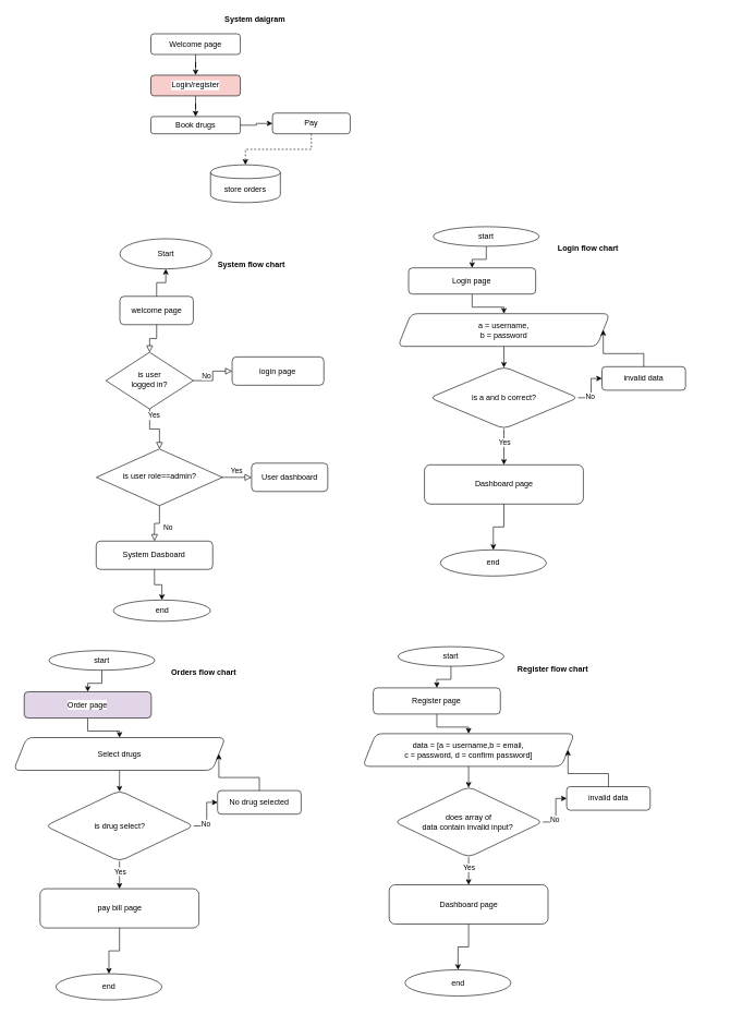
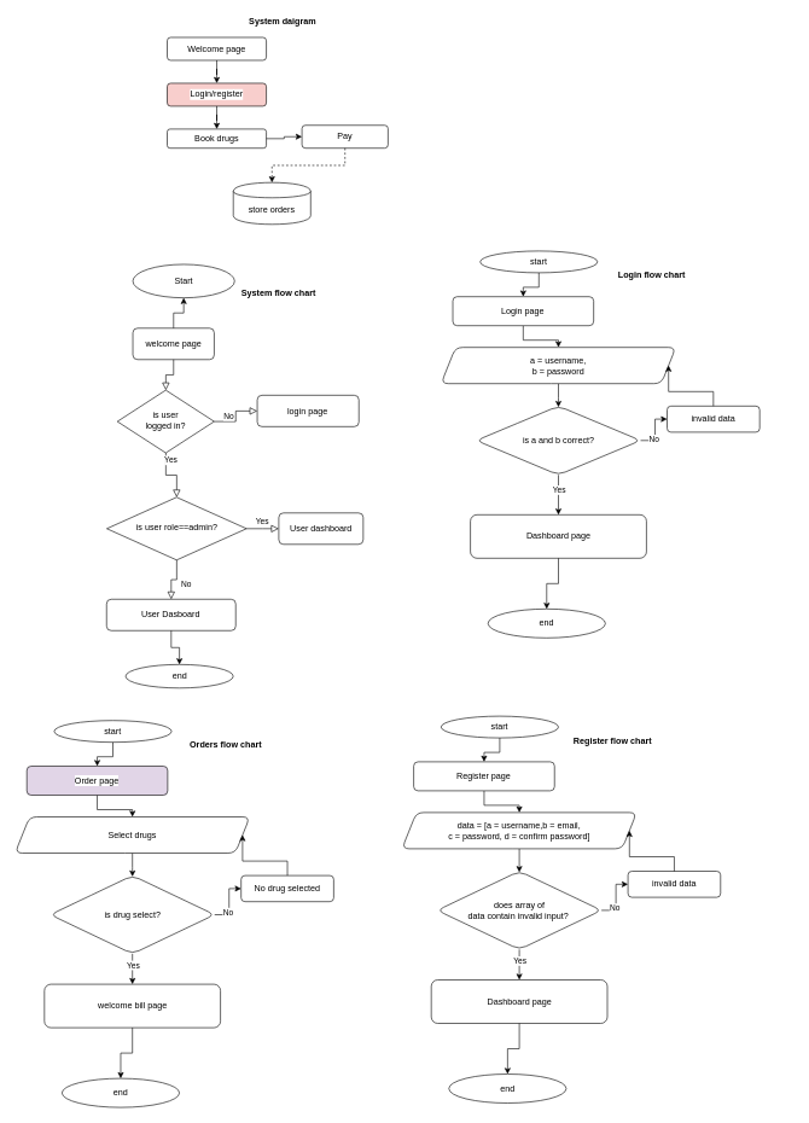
  <mxCell id="0" />
  <mxCell id="1" parent="0" />
  <mxCell id="2" value="" style="group;labelBackgroundColor=#ffffff;html=1;fillColor=#ffffff;" vertex="1" connectable="0" parent="1"><mxGeometry x="230" y="20" width="342" height="300" as="geometry" /></mxCell>
  <mxCell id="3" value="" style="group;labelBackgroundColor=#ffffff;html=1;" vertex="1" connectable="0" parent="2"><mxGeometry y="31.16" width="342" height="268.84" as="geometry" /></mxCell>
  <mxCell id="4" value="Welcome page" style="rounded=1;whiteSpace=wrap;html=1;labelBackgroundColor=#ffffff;" vertex="1" parent="3"><mxGeometry width="136.8" height="31.628" as="geometry" /></mxCell>
  <mxCell id="5" value="Login/register" style="whiteSpace=wrap;html=1;rounded=1;labelBackgroundColor=#ffffff;fillColor=#f8cecc;" vertex="1" parent="3"><mxGeometry y="63.256" width="136.8" height="31.628" as="geometry" /></mxCell>
  <mxCell id="6" value="" style="edgeStyle=orthogonalEdgeStyle;rounded=0;orthogonalLoop=1;jettySize=auto;html=1;labelBackgroundColor=#ffffff;" edge="1" parent="3" source="4" target="5"><mxGeometry relative="1" as="geometry" /></mxCell>
  <mxCell id="7" value="Book drugs" style="whiteSpace=wrap;html=1;rounded=1;labelBackgroundColor=#ffffff;" vertex="1" parent="3"><mxGeometry y="126.513" width="136.8" height="26.357" as="geometry" /></mxCell>
  <mxCell id="8" value="" style="edgeStyle=orthogonalEdgeStyle;rounded=0;orthogonalLoop=1;jettySize=auto;html=1;labelBackgroundColor=#ffffff;" edge="1" parent="3" source="5" target="7"><mxGeometry relative="1" as="geometry" /></mxCell>
  <mxCell id="9" value="Pay" style="whiteSpace=wrap;html=1;rounded=1;labelBackgroundColor=#ffffff;" vertex="1" parent="3"><mxGeometry x="186.0" y="121.243" width="118.8" height="31.628" as="geometry" /></mxCell>
  <mxCell id="10" value="" style="edgeStyle=orthogonalEdgeStyle;rounded=0;orthogonalLoop=1;jettySize=auto;html=1;labelBackgroundColor=#ffffff;" edge="1" parent="3" source="7" target="9"><mxGeometry relative="1" as="geometry" /></mxCell>
  <mxCell id="11" value="store orders" style="shape=cylinder;whiteSpace=wrap;html=1;boundedLbl=1;backgroundOutline=1;rounded=1;labelBackgroundColor=#ffffff;" vertex="1" parent="3"><mxGeometry x="91.2" y="200.31" width="106.8" height="57.69" as="geometry" /></mxCell>
  <mxCell id="12" value="" style="edgeStyle=orthogonalEdgeStyle;rounded=0;orthogonalLoop=1;jettySize=auto;html=1;labelBackgroundColor=#ffffff;dashed=1;" edge="1" parent="3" source="9" target="11"><mxGeometry relative="1" as="geometry" /></mxCell>
  <mxCell id="13" value="&lt;b&gt;System daigram&lt;/b&gt;" style="text;html=1;strokeColor=none;fillColor=none;align=center;verticalAlign=middle;whiteSpace=wrap;rounded=0;labelBackgroundColor=#ffffff;" vertex="1" parent="2"><mxGeometry x="91.2" width="136.8" height="20.772" as="geometry" /></mxCell>
  <mxCell id="14" value="" style="group;labelBackgroundColor=#ffffff;html=1;fillColor=#ffffff;" vertex="1" connectable="0" parent="1"><mxGeometry x="128" y="352" width="416" height="606" as="geometry" /></mxCell>
  <mxCell id="15" value="" style="group;labelBackgroundColor=#ffffff;html=1;" vertex="1" connectable="0" parent="14"><mxGeometry y="12.441" width="416" height="584.746" as="geometry" /></mxCell>
  <mxCell id="16" value="" style="group;labelBackgroundColor=#ffffff;html=1;" vertex="1" connectable="0" parent="15"><mxGeometry width="416.0" height="498.117" as="geometry" /></mxCell>
  <mxCell id="17" value="" style="group;labelBackgroundColor=#ffffff;html=1;" vertex="1" connectable="0" parent="16"><mxGeometry x="-11.429" y="18.206" width="416.0" height="498.117" as="geometry" /></mxCell>
  <mxCell id="18" value="" style="group;labelBackgroundColor=#ffffff;html=1;" vertex="1" connectable="0" parent="17"><mxGeometry y="10.829" width="416.0" height="487.288" as="geometry" /></mxCell>
  <mxCell id="19" value="" style="group;labelBackgroundColor=#ffffff;html=1;" vertex="1" connectable="0" parent="18"><mxGeometry y="21.657" width="416.0" height="465.631" as="geometry" /></mxCell>
  <mxCell id="20" value="welcome page" style="rounded=1;whiteSpace=wrap;html=1;fontSize=12;glass=0;strokeWidth=1;shadow=0;labelBackgroundColor=#ffffff;" parent="19" vertex="1"><mxGeometry x="66" y="37.36" width="112.29" height="43.31" as="geometry" /></mxCell>
  <mxCell id="21" value="is user &lt;br&gt;logged in?" style="rhombus;whiteSpace=wrap;html=1;shadow=0;fontFamily=Helvetica;fontSize=12;align=center;strokeWidth=1;spacing=6;spacingTop=-4;labelBackgroundColor=#ffffff;" parent="19" vertex="1"><mxGeometry x="44.58" y="122.87" width="133.71" height="86.63" as="geometry" /></mxCell>
  <mxCell id="22" value="" style="rounded=0;html=1;jettySize=auto;orthogonalLoop=1;fontSize=11;endArrow=block;endFill=0;endSize=8;strokeWidth=1;shadow=0;labelBackgroundColor=#ffffff;edgeStyle=orthogonalEdgeStyle;" parent="19" source="20" target="21" edge="1"><mxGeometry relative="1" as="geometry" /></mxCell>
  <mxCell id="23" value="login page" style="rounded=1;whiteSpace=wrap;html=1;fontSize=12;glass=0;strokeWidth=1;shadow=0;labelBackgroundColor=#ffffff;" parent="19" vertex="1"><mxGeometry x="237.71" y="129.94" width="140.29" height="43.31" as="geometry" /></mxCell>
  <mxCell id="24" value="No" style="edgeStyle=orthogonalEdgeStyle;rounded=0;html=1;jettySize=auto;orthogonalLoop=1;fontSize=11;endArrow=block;endFill=0;endSize=8;strokeWidth=1;shadow=0;labelBackgroundColor=#ffffff;" parent="19" source="21" target="23" edge="1"><mxGeometry y="10" relative="1" as="geometry"><mxPoint as="offset" /></mxGeometry></mxCell>
  <mxCell id="25" value="is user role==admin?" style="rhombus;whiteSpace=wrap;html=1;shadow=0;fontFamily=Helvetica;fontSize=12;align=center;strokeWidth=1;spacing=6;spacingTop=-4;labelBackgroundColor=#ffffff;" parent="19" vertex="1"><mxGeometry x="30" y="270.72" width="192.86" height="86.63" as="geometry" /></mxCell>
  <mxCell id="26" value="Yes" style="rounded=0;html=1;jettySize=auto;orthogonalLoop=1;fontSize=11;endArrow=block;endFill=0;endSize=8;strokeWidth=1;shadow=0;labelBackgroundColor=#ffffff;edgeStyle=orthogonalEdgeStyle;" parent="19" source="21" target="25" edge="1"><mxGeometry y="20" relative="1" as="geometry"><mxPoint as="offset" /></mxGeometry></mxCell>
- <mxCell id="27" value="System Dasboard" style="rounded=1;whiteSpace=wrap;html=1;fontSize=12;glass=0;strokeWidth=1;shadow=0;labelBackgroundColor=#ffffff;" parent="19" vertex="1"><mxGeometry x="29.714" y="411.488" width="178.286" height="43.315" as="geometry" /></mxCell>
+ <mxCell id="27" value="User Dasboard" style="rounded=1;whiteSpace=wrap;html=1;fontSize=12;glass=0;strokeWidth=1;shadow=0;labelBackgroundColor=#ffffff;" parent="19" vertex="1"><mxGeometry x="29.714" y="411.488" width="178.286" height="43.315" as="geometry" /></mxCell>
  <mxCell id="28" value="No" style="rounded=0;html=1;jettySize=auto;orthogonalLoop=1;fontSize=11;endArrow=block;endFill=0;endSize=8;strokeWidth=1;shadow=0;labelBackgroundColor=#ffffff;edgeStyle=orthogonalEdgeStyle;" parent="19" source="25" target="27" edge="1"><mxGeometry x="0.333" y="20" relative="1" as="geometry"><mxPoint as="offset" /></mxGeometry></mxCell>
  <mxCell id="29" value="User dashboard" style="rounded=1;whiteSpace=wrap;html=1;fontSize=12;glass=0;strokeWidth=1;shadow=0;labelBackgroundColor=#ffffff;" parent="19" vertex="1"><mxGeometry x="267.43" y="292.37" width="116.57" height="43.31" as="geometry" /></mxCell>
  <mxCell id="30" value="Yes" style="edgeStyle=orthogonalEdgeStyle;rounded=0;html=1;jettySize=auto;orthogonalLoop=1;fontSize=11;endArrow=block;endFill=0;endSize=8;strokeWidth=1;shadow=0;labelBackgroundColor=#ffffff;" parent="19" source="25" target="29" edge="1"><mxGeometry y="10" relative="1" as="geometry"><mxPoint as="offset" /></mxGeometry></mxCell>
  <mxCell id="31" value="&lt;b&gt;System flow chart&lt;/b&gt;" style="text;html=1;strokeColor=none;fillColor=none;align=center;verticalAlign=middle;whiteSpace=wrap;rounded=0;labelBackgroundColor=#ffffff;" vertex="1" parent="18"><mxGeometry x="178.286" width="178.286" height="21.657" as="geometry" /></mxCell>
  <mxCell id="32" value="end" style="ellipse;whiteSpace=wrap;html=1;rounded=1;shadow=0;strokeWidth=1;glass=0;labelBackgroundColor=#ffffff;" vertex="1" parent="15"><mxGeometry x="44.571" y="552.26" width="148.571" height="32.486" as="geometry" /></mxCell>
  <mxCell id="33" value="" style="edgeStyle=orthogonalEdgeStyle;rounded=0;orthogonalLoop=1;jettySize=auto;html=1;labelBackgroundColor=#ffffff;" edge="1" parent="15" source="27" target="32"><mxGeometry relative="1" as="geometry" /></mxCell>
  <mxCell id="34" value="Start" style="ellipse;whiteSpace=wrap;html=1;rounded=1;shadow=0;strokeWidth=1;glass=0;labelBackgroundColor=#ffffff;" vertex="1" parent="14"><mxGeometry x="54.573" y="12.44" width="140.408" height="46.137" as="geometry" /></mxCell>
  <mxCell id="35" value="" style="edgeStyle=orthogonalEdgeStyle;rounded=0;orthogonalLoop=1;jettySize=auto;html=1;labelBackgroundColor=#ffffff;" edge="1" parent="14" source="20" target="34"><mxGeometry relative="1" as="geometry" /></mxCell>
  <mxCell id="36" value="" style="group;labelBackgroundColor=#ffffff;html=1;fillColor=#ffffff;" vertex="1" connectable="0" parent="1"><mxGeometry x="608" y="340" width="486" height="540" as="geometry" /></mxCell>
  <mxCell id="37" value="" style="group;container=1;labelBackgroundColor=#ffffff;html=1;" vertex="1" connectable="0" parent="36"><mxGeometry y="10" width="486" height="460" as="geometry"><mxRectangle x="380" y="400" width="50" height="40" as="alternateBounds" /></mxGeometry></mxCell>
  <mxCell id="38" value="" style="edgeStyle=orthogonalEdgeStyle;rounded=0;orthogonalLoop=1;jettySize=auto;html=1;labelBackgroundColor=#ffffff;" edge="1" parent="37" source="39" target="41"><mxGeometry relative="1" as="geometry" /></mxCell>
  <mxCell id="39" value="Login page" style="rounded=1;whiteSpace=wrap;html=1;fontSize=12;glass=0;strokeWidth=1;shadow=0;labelBackgroundColor=#ffffff;" vertex="1" parent="37"><mxGeometry x="16.2" y="59" width="194.4" height="40" as="geometry" /></mxCell>
  <mxCell id="40" value="" style="edgeStyle=orthogonalEdgeStyle;rounded=0;orthogonalLoop=1;jettySize=auto;html=1;labelBackgroundColor=#ffffff;" edge="1" parent="37" source="41"><mxGeometry relative="1" as="geometry"><mxPoint x="162" y="211.5" as="targetPoint" /></mxGeometry></mxCell>
  <mxCell id="41" value="a = username,&lt;br&gt;b = password&lt;br&gt;" style="shape=parallelogram;perimeter=parallelogramPerimeter;whiteSpace=wrap;html=1;fixedSize=1;rounded=1;shadow=0;strokeWidth=1;glass=0;labelBackgroundColor=#ffffff;" vertex="1" parent="37"><mxGeometry y="129" width="324" height="50" as="geometry" /></mxCell>
  <mxCell id="42" value="" style="edgeStyle=orthogonalEdgeStyle;rounded=0;orthogonalLoop=1;jettySize=auto;html=1;labelBackgroundColor=#ffffff;" edge="1" parent="37" source="44" target="45"><mxGeometry relative="1" as="geometry" /></mxCell>
  <mxCell id="43" value="Yes" style="edgeLabel;html=1;align=center;verticalAlign=middle;resizable=0;points=[];labelBackgroundColor=#ffffff;" vertex="1" connectable="0" parent="42"><mxGeometry x="-0.322" relative="1" as="geometry"><mxPoint y="1" as="offset" /></mxGeometry></mxCell>
  <mxCell id="44" value="is a and b correct?" style="rhombus;whiteSpace=wrap;html=1;rounded=1;shadow=0;strokeWidth=1;glass=0;labelBackgroundColor=#ffffff;" vertex="1" parent="37"><mxGeometry x="48.6" y="210" width="226.8" height="95" as="geometry" /></mxCell>
  <mxCell id="45" value="Dashboard page" style="whiteSpace=wrap;html=1;rounded=1;shadow=0;strokeWidth=1;glass=0;labelBackgroundColor=#ffffff;" vertex="1" parent="37"><mxGeometry x="40.5" y="360" width="243" height="60" as="geometry" /></mxCell>
  <mxCell id="46" value="&lt;b&gt;Login flow chart&lt;/b&gt;" style="text;html=1;strokeColor=none;fillColor=none;align=center;verticalAlign=middle;whiteSpace=wrap;rounded=0;labelBackgroundColor=#ffffff;" vertex="1" parent="37"><mxGeometry x="194.4" y="20" width="194.4" height="20" as="geometry" /></mxCell>
  <mxCell id="47" value="start" style="ellipse;whiteSpace=wrap;html=1;labelBackgroundColor=#ffffff;" vertex="1" parent="36"><mxGeometry x="54.0" y="6" width="162" height="30" as="geometry" /></mxCell>
  <mxCell id="48" style="edgeStyle=orthogonalEdgeStyle;rounded=0;orthogonalLoop=1;jettySize=auto;html=1;exitX=0.5;exitY=1;exitDx=0;exitDy=0;labelBackgroundColor=#ffffff;" edge="1" parent="36" source="47" target="39"><mxGeometry relative="1" as="geometry" /></mxCell>
  <mxCell id="49" value="end" style="ellipse;whiteSpace=wrap;html=1;rounded=1;shadow=0;strokeWidth=1;glass=0;labelBackgroundColor=#ffffff;" vertex="1" parent="36"><mxGeometry x="64.8" y="500" width="162" height="40" as="geometry" /></mxCell>
  <mxCell id="50" value="" style="edgeStyle=orthogonalEdgeStyle;rounded=0;orthogonalLoop=1;jettySize=auto;html=1;labelBackgroundColor=#ffffff;" edge="1" parent="36" source="45" target="49"><mxGeometry relative="1" as="geometry" /></mxCell>
  <mxCell id="51" value="invalid data" style="whiteSpace=wrap;html=1;rounded=1;shadow=0;strokeWidth=1;glass=0;labelBackgroundColor=#ffffff;" vertex="1" parent="36"><mxGeometry x="312" y="220" width="127.8" height="36" as="geometry" /></mxCell>
  <mxCell id="52" style="edgeStyle=orthogonalEdgeStyle;rounded=0;orthogonalLoop=1;jettySize=auto;html=1;exitX=1;exitY=0.5;exitDx=0;exitDy=0;labelBackgroundColor=#ffffff;" edge="1" parent="36" source="44" target="51"><mxGeometry relative="1" as="geometry" /></mxCell>
  <mxCell id="53" value="No" style="edgeLabel;html=1;align=center;verticalAlign=middle;resizable=0;points=[];labelBackgroundColor=#ffffff;" vertex="1" connectable="0" parent="52"><mxGeometry x="-0.311" y="2" relative="1" as="geometry"><mxPoint y="1" as="offset" /></mxGeometry></mxCell>
  <mxCell id="54" style="edgeStyle=orthogonalEdgeStyle;rounded=0;orthogonalLoop=1;jettySize=auto;html=1;exitX=0.5;exitY=0;exitDx=0;exitDy=0;entryX=1;entryY=0.5;entryDx=0;entryDy=0;labelBackgroundColor=#ffffff;" edge="1" parent="36" source="51" target="41"><mxGeometry relative="1" as="geometry" /></mxCell>
  <mxCell id="55" value="" style="group;labelBackgroundColor=#ffffff;html=1;fillColor=#ffffff;" vertex="1" connectable="0" parent="1"><mxGeometry x="554" y="982" width="486" height="540" as="geometry" /></mxCell>
  <mxCell id="56" value="" style="group;container=1;labelBackgroundColor=#ffffff;html=1;" vertex="1" connectable="0" parent="55"><mxGeometry y="10" width="486" height="460" as="geometry"><mxRectangle x="380" y="400" width="50" height="40" as="alternateBounds" /></mxGeometry></mxCell>
  <mxCell id="57" value="" style="edgeStyle=orthogonalEdgeStyle;rounded=0;orthogonalLoop=1;jettySize=auto;html=1;labelBackgroundColor=#ffffff;" edge="1" parent="56" source="58" target="60"><mxGeometry relative="1" as="geometry" /></mxCell>
  <mxCell id="58" value="Register page" style="rounded=1;whiteSpace=wrap;html=1;fontSize=12;glass=0;strokeWidth=1;shadow=0;labelBackgroundColor=#ffffff;" vertex="1" parent="56"><mxGeometry x="16.2" y="59" width="194.4" height="40" as="geometry" /></mxCell>
  <mxCell id="59" value="" style="edgeStyle=orthogonalEdgeStyle;rounded=0;orthogonalLoop=1;jettySize=auto;html=1;labelBackgroundColor=#ffffff;" edge="1" parent="56" source="60"><mxGeometry relative="1" as="geometry"><mxPoint x="162" y="211.5" as="targetPoint" /></mxGeometry></mxCell>
  <mxCell id="60" value="data = [a = username,b = email,&lt;br&gt;c = password, d&amp;nbsp;= confirm password]" style="shape=parallelogram;perimeter=parallelogramPerimeter;whiteSpace=wrap;html=1;fixedSize=1;rounded=1;shadow=0;strokeWidth=1;glass=0;labelBackgroundColor=#ffffff;" vertex="1" parent="56"><mxGeometry y="129" width="324" height="50" as="geometry" /></mxCell>
  <mxCell id="61" value="" style="edgeStyle=orthogonalEdgeStyle;rounded=0;orthogonalLoop=1;jettySize=auto;html=1;labelBackgroundColor=#ffffff;" edge="1" parent="56" source="63" target="64"><mxGeometry relative="1" as="geometry" /></mxCell>
  <mxCell id="62" value="Yes" style="edgeLabel;html=1;align=center;verticalAlign=middle;resizable=0;points=[];labelBackgroundColor=#ffffff;" vertex="1" connectable="0" parent="61"><mxGeometry x="-0.322" relative="1" as="geometry"><mxPoint y="1" as="offset" /></mxGeometry></mxCell>
  <mxCell id="63" value="does array of &lt;br&gt;data contain invalid input?&amp;nbsp;" style="rhombus;whiteSpace=wrap;html=1;rounded=1;shadow=0;strokeWidth=1;glass=0;labelBackgroundColor=#ffffff;" vertex="1" parent="56"><mxGeometry x="48.6" y="210" width="226.8" height="108" as="geometry" /></mxCell>
  <mxCell id="64" value="Dashboard page" style="whiteSpace=wrap;html=1;rounded=1;shadow=0;strokeWidth=1;glass=0;labelBackgroundColor=#ffffff;" vertex="1" parent="56"><mxGeometry x="40.5" y="360" width="243" height="60" as="geometry" /></mxCell>
  <mxCell id="65" value="&lt;b&gt;Register flow chart&lt;/b&gt;" style="text;html=1;strokeColor=none;fillColor=none;align=center;verticalAlign=middle;whiteSpace=wrap;rounded=0;labelBackgroundColor=#ffffff;" vertex="1" parent="56"><mxGeometry x="194.4" y="20" width="194.4" height="20" as="geometry" /></mxCell>
  <mxCell id="66" value="start" style="ellipse;whiteSpace=wrap;html=1;labelBackgroundColor=#ffffff;" vertex="1" parent="55"><mxGeometry x="54.0" y="6" width="162" height="30" as="geometry" /></mxCell>
  <mxCell id="67" style="edgeStyle=orthogonalEdgeStyle;rounded=0;orthogonalLoop=1;jettySize=auto;html=1;exitX=0.5;exitY=1;exitDx=0;exitDy=0;labelBackgroundColor=#ffffff;" edge="1" parent="55" source="66" target="58"><mxGeometry relative="1" as="geometry" /></mxCell>
  <mxCell id="68" value="end" style="ellipse;whiteSpace=wrap;html=1;rounded=1;shadow=0;strokeWidth=1;glass=0;labelBackgroundColor=#ffffff;" vertex="1" parent="55"><mxGeometry x="64.8" y="500" width="162" height="40" as="geometry" /></mxCell>
  <mxCell id="69" value="" style="edgeStyle=orthogonalEdgeStyle;rounded=0;orthogonalLoop=1;jettySize=auto;html=1;labelBackgroundColor=#ffffff;" edge="1" parent="55" source="64" target="68"><mxGeometry relative="1" as="geometry" /></mxCell>
  <mxCell id="70" value="invalid data" style="whiteSpace=wrap;html=1;rounded=1;shadow=0;strokeWidth=1;glass=0;labelBackgroundColor=#ffffff;" vertex="1" parent="55"><mxGeometry x="312" y="220" width="127.8" height="36" as="geometry" /></mxCell>
  <mxCell id="71" style="edgeStyle=orthogonalEdgeStyle;rounded=0;orthogonalLoop=1;jettySize=auto;html=1;exitX=1;exitY=0.5;exitDx=0;exitDy=0;labelBackgroundColor=#ffffff;" edge="1" parent="55" source="63" target="70"><mxGeometry relative="1" as="geometry" /></mxCell>
  <mxCell id="72" value="No" style="edgeLabel;html=1;align=center;verticalAlign=middle;resizable=0;points=[];labelBackgroundColor=#ffffff;" vertex="1" connectable="0" parent="71"><mxGeometry x="-0.311" y="2" relative="1" as="geometry"><mxPoint y="1" as="offset" /></mxGeometry></mxCell>
  <mxCell id="73" style="edgeStyle=orthogonalEdgeStyle;rounded=0;orthogonalLoop=1;jettySize=auto;html=1;exitX=0.5;exitY=0;exitDx=0;exitDy=0;entryX=1;entryY=0.5;entryDx=0;entryDy=0;labelBackgroundColor=#ffffff;" edge="1" parent="55" source="70" target="60"><mxGeometry relative="1" as="geometry" /></mxCell>
  <mxCell id="74" value="" style="group;labelBackgroundColor=#ffffff;html=1;fillColor=#ffffff;" vertex="1" connectable="0" parent="1"><mxGeometry x="20" y="988" width="486" height="540" as="geometry" /></mxCell>
  <mxCell id="75" value="" style="group;container=1;labelBackgroundColor=#ffffff;html=1;" vertex="1" connectable="0" parent="74"><mxGeometry y="10" width="486" height="460" as="geometry"><mxRectangle x="380" y="400" width="50" height="40" as="alternateBounds" /></mxGeometry></mxCell>
  <mxCell id="76" value="" style="edgeStyle=orthogonalEdgeStyle;rounded=0;orthogonalLoop=1;jettySize=auto;html=1;labelBackgroundColor=#ffffff;" edge="1" parent="75" source="77" target="79"><mxGeometry relative="1" as="geometry" /></mxCell>
  <mxCell id="77" value="Order page" style="rounded=1;whiteSpace=wrap;html=1;fontSize=12;glass=0;strokeWidth=1;shadow=0;labelBackgroundColor=#ffffff;fillColor=#e1d5e7;" vertex="1" parent="75"><mxGeometry x="16.2" y="59" width="194.4" height="40" as="geometry" /></mxCell>
  <mxCell id="78" value="" style="edgeStyle=orthogonalEdgeStyle;rounded=0;orthogonalLoop=1;jettySize=auto;html=1;labelBackgroundColor=#ffffff;" edge="1" parent="75" source="79"><mxGeometry relative="1" as="geometry"><mxPoint x="162" y="211.5" as="targetPoint" /></mxGeometry></mxCell>
  <mxCell id="79" value="Select drugs" style="shape=parallelogram;perimeter=parallelogramPerimeter;whiteSpace=wrap;html=1;fixedSize=1;rounded=1;shadow=0;strokeWidth=1;glass=0;labelBackgroundColor=#ffffff;" vertex="1" parent="75"><mxGeometry y="129" width="324" height="50" as="geometry" /></mxCell>
  <mxCell id="80" value="" style="edgeStyle=orthogonalEdgeStyle;rounded=0;orthogonalLoop=1;jettySize=auto;html=1;labelBackgroundColor=#ffffff;" edge="1" parent="75" source="82" target="83"><mxGeometry relative="1" as="geometry" /></mxCell>
  <mxCell id="81" value="Yes" style="edgeLabel;html=1;align=center;verticalAlign=middle;resizable=0;points=[];labelBackgroundColor=#ffffff;" vertex="1" connectable="0" parent="80"><mxGeometry x="-0.322" relative="1" as="geometry"><mxPoint y="1" as="offset" /></mxGeometry></mxCell>
  <mxCell id="82" value="is drug select?" style="rhombus;whiteSpace=wrap;html=1;rounded=1;shadow=0;strokeWidth=1;glass=0;labelBackgroundColor=#ffffff;" vertex="1" parent="75"><mxGeometry x="48.6" y="210" width="226.8" height="108" as="geometry" /></mxCell>
- <mxCell id="83" value="pay bill page" style="whiteSpace=wrap;html=1;rounded=1;shadow=0;strokeWidth=1;glass=0;labelBackgroundColor=#ffffff;" vertex="1" parent="75"><mxGeometry x="40.5" y="360" width="243" height="60" as="geometry" /></mxCell>
+ <mxCell id="83" value="welcome bill page" style="whiteSpace=wrap;html=1;rounded=1;shadow=0;strokeWidth=1;glass=0;labelBackgroundColor=#ffffff;" vertex="1" parent="75"><mxGeometry x="40.5" y="360" width="243" height="60" as="geometry" /></mxCell>
  <mxCell id="84" value="&lt;b&gt;Orders flow chart&lt;/b&gt;" style="text;html=1;strokeColor=none;fillColor=none;align=center;verticalAlign=middle;whiteSpace=wrap;rounded=0;labelBackgroundColor=#ffffff;" vertex="1" parent="75"><mxGeometry x="194.4" y="20" width="194.4" height="20" as="geometry" /></mxCell>
  <mxCell id="85" value="start" style="ellipse;whiteSpace=wrap;html=1;labelBackgroundColor=#ffffff;" vertex="1" parent="74"><mxGeometry x="54.0" y="6" width="162" height="30" as="geometry" /></mxCell>
  <mxCell id="86" style="edgeStyle=orthogonalEdgeStyle;rounded=0;orthogonalLoop=1;jettySize=auto;html=1;exitX=0.5;exitY=1;exitDx=0;exitDy=0;labelBackgroundColor=#ffffff;" edge="1" parent="74" source="85" target="77"><mxGeometry relative="1" as="geometry" /></mxCell>
  <mxCell id="87" value="end" style="ellipse;whiteSpace=wrap;html=1;rounded=1;shadow=0;strokeWidth=1;glass=0;labelBackgroundColor=#ffffff;" vertex="1" parent="74"><mxGeometry x="64.8" y="500" width="162" height="40" as="geometry" /></mxCell>
  <mxCell id="88" value="" style="edgeStyle=orthogonalEdgeStyle;rounded=0;orthogonalLoop=1;jettySize=auto;html=1;labelBackgroundColor=#ffffff;" edge="1" parent="74" source="83" target="87"><mxGeometry relative="1" as="geometry" /></mxCell>
  <mxCell id="89" value="No drug selected" style="whiteSpace=wrap;html=1;rounded=1;shadow=0;strokeWidth=1;glass=0;labelBackgroundColor=#ffffff;" vertex="1" parent="74"><mxGeometry x="312" y="220" width="127.8" height="36" as="geometry" /></mxCell>
  <mxCell id="90" style="edgeStyle=orthogonalEdgeStyle;rounded=0;orthogonalLoop=1;jettySize=auto;html=1;exitX=1;exitY=0.5;exitDx=0;exitDy=0;labelBackgroundColor=#ffffff;" edge="1" parent="74" source="82" target="89"><mxGeometry relative="1" as="geometry" /></mxCell>
  <mxCell id="91" value="No" style="edgeLabel;html=1;align=center;verticalAlign=middle;resizable=0;points=[];labelBackgroundColor=#ffffff;" vertex="1" connectable="0" parent="90"><mxGeometry x="-0.311" y="2" relative="1" as="geometry"><mxPoint y="1" as="offset" /></mxGeometry></mxCell>
  <mxCell id="92" style="edgeStyle=orthogonalEdgeStyle;rounded=0;orthogonalLoop=1;jettySize=auto;html=1;exitX=0.5;exitY=0;exitDx=0;exitDy=0;entryX=1;entryY=0.5;entryDx=0;entryDy=0;labelBackgroundColor=#ffffff;" edge="1" parent="74" source="89" target="79"><mxGeometry relative="1" as="geometry" /></mxCell>
